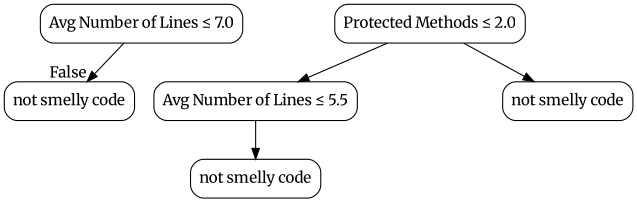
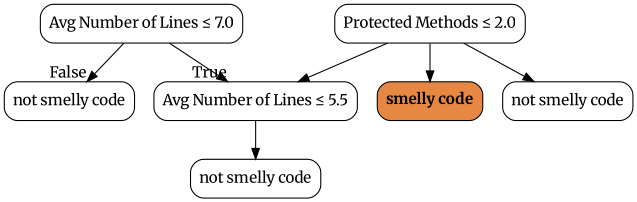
  digraph {
    fontname=Merriweather
    node [color=black fillcolor="#FFFFFF" fontname=Merriweather shape=box style="filled, rounded"]
    edge [fontname=Merriweather]
    n1 [label=<Avg Number of Lines &le; 7.0>]
    n2 [label=<Avg Number of Lines &le; 5.5>]
    n3 [label=<not smelly code>]
    n4 [label=<not smelly code>]
    n5 [label=<Protected Methods &le; 2.0>]
+   n6 [fillcolor="#e68743" label=<<b>smelly code</b>>]
    n7 [label=<not smelly code>]
+   n1 -> n2 [headlabel=True labelangle=45 labeldistance=2.5]
    n1 -> n3 [headlabel=False labelangle=-45 labeldistance=2.5]
    n2 -> n4
    n5 -> n2
+   n5 -> n6
    n5 -> n7
  }
